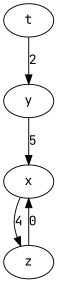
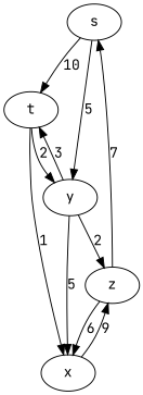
  strict digraph {
    fontname="JetBrains Mono"
    node [fontname="JetBrains Mono" shape=ellipse]
    edge [fontname="JetBrains Mono"]
+   s
    t
    y
    x
    z
+   s -> t [label=10]
+   s -> y [label=5]
    t -> y [label=2]
+   t -> x [label=1]
+   y -> t [label=3]
    y -> x [label=5]
-   x -> z [label=4]
-   z -> x [label=0]
+   y -> z [label=2]
+   x -> z [label=9]
+   z -> s [label=7]
+   z -> x [label=6]
  }
